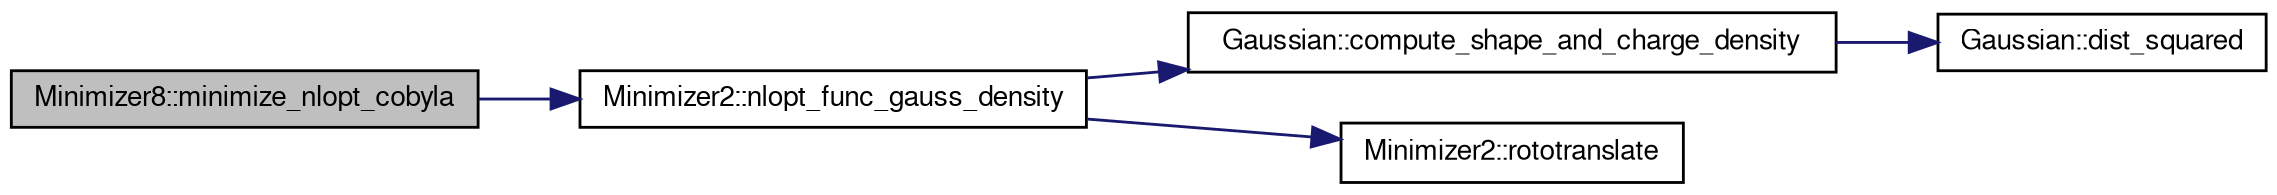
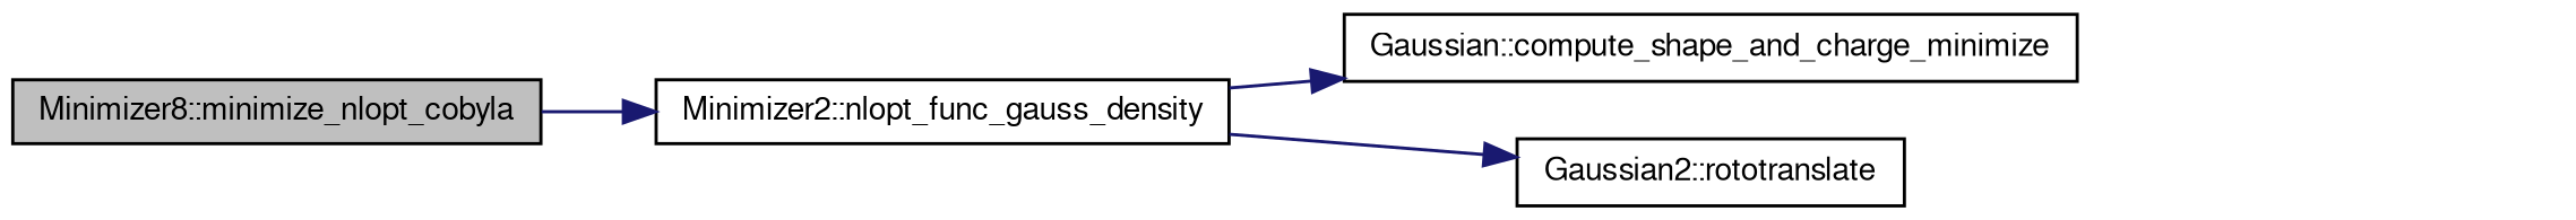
  digraph {
    rankdir=LR
    node [color=black fillcolor=white fontname=FreeSans fontsize=10 shape=record style=filled]
    edge [color=midnightblue fontname=FreeSans fontsize=10 labelfontname=FreeSans labelfontsize=10 style=solid]
    n1 [fillcolor=grey75 fontcolor=black height=0.2 label="Minimizer8::minimize_nlopt_cobyla" width=0.4]
    n2 [height=0.2 label="Minimizer2::nlopt_func_gauss_density" width=0.4]
-   n3 [height=0.2 label="Gaussian::compute_shape_and_charge_density" width=0.4]
-   n4 [height=0.2 label="Minimizer2::rototranslate" width=0.4]
-   n5 [height=0.2 label="Gaussian::dist_squared" width=0.4]
+   n3 [height=0.2 label="Gaussian::compute_shape_and_charge_minimize" width=0.4]
+   n4 [height=0.2 label="Gaussian2::rototranslate" width=0.4]
    n1 -> n2
    n2 -> n3
    n2 -> n4
-   n3 -> n5
  }
